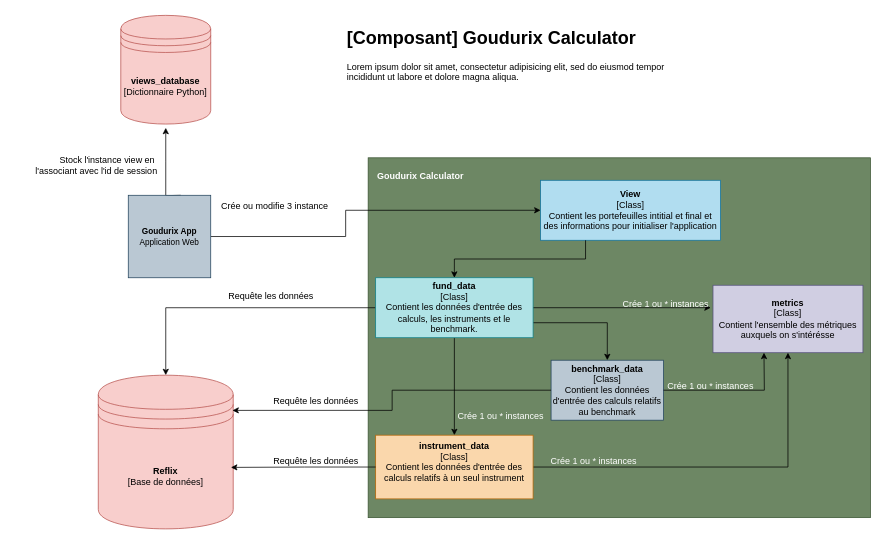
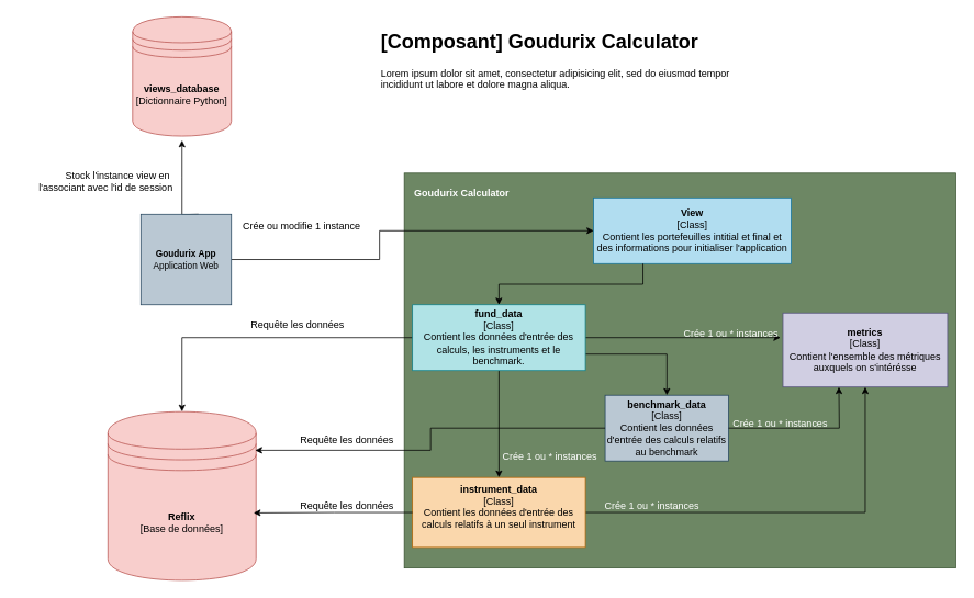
  <mxCell id="0" />
  <mxCell id="1" parent="0" />
  <mxCell id="2" value="" style="rounded=0;whiteSpace=wrap;html=1;fillColor=#6d8764;fontColor=#ffffff;strokeColor=#3A5431;" vertex="1" parent="1"><mxGeometry x="490" y="210" width="670" height="480" as="geometry" /></mxCell>
  <mxCell id="3" value="&lt;font style=&quot;color: rgb(255, 255, 255);&quot;&gt;&lt;b&gt;Goudurix Calculator&lt;/b&gt;&lt;/font&gt;" style="text;html=1;align=center;verticalAlign=middle;whiteSpace=wrap;rounded=0;" vertex="1" parent="1"><mxGeometry x="490" y="220" width="140" height="30" as="geometry" /></mxCell>
  <mxCell id="4" style="edgeStyle=orthogonalEdgeStyle;rounded=0;orthogonalLoop=1;jettySize=auto;html=1;entryX=0;entryY=0.5;entryDx=0;entryDy=0;" edge="1" parent="1" source="6" target="7"><mxGeometry relative="1" as="geometry"><Array as="points"><mxPoint y="315" x="460" /><mxPoint y="280" x="460" /></Array></mxGeometry></mxCell>
  <mxCell id="5" style="edgeStyle=orthogonalEdgeStyle;rounded=0;orthogonalLoop=1;jettySize=auto;html=1;" edge="1" parent="1"><mxGeometry relative="1" as="geometry"><mxPoint x="220" y="170" as="targetPoint" /><mxPoint x="240" y="260" as="sourcePoint" /></mxGeometry></mxCell>
  <mxCell id="6" value="&lt;b&gt;&lt;font style=&quot;font-size: 11px;&quot;&gt;Goudurix App&lt;/font&gt;&lt;/b&gt;&lt;div&gt;&lt;font style=&quot;font-size: 11px;&quot;&gt;Application Web&lt;/font&gt;&lt;/div&gt;" style="whiteSpace=wrap;html=1;aspect=fixed;fillColor=#bac8d3;strokeColor=#23445d;" vertex="1" parent="1"><mxGeometry x="170" y="260" width="110" height="110" as="geometry" /></mxCell>
  <mxCell id="7" value="&lt;b&gt;View&lt;/b&gt;&lt;div&gt;[Class]&lt;/div&gt;&lt;div&gt;Contient les portefeuilles intitial et final et des informations pour initialiser l'application&lt;/div&gt;" style="rounded=0;whiteSpace=wrap;html=1;fillColor=#b1ddf0;strokeColor=#10739e;" vertex="1" parent="1"><mxGeometry x="720" y="240" width="240" height="80" as="geometry" /></mxCell>
- <mxCell id="8" value="Crée ou modifie 3 instance" style="text;html=1;align=center;verticalAlign=middle;resizable=0;points=[];autosize=1;strokeColor=none;fillColor=none;" vertex="1" parent="1"><mxGeometry x="280" y="260" width="170" height="30" as="geometry" /></mxCell>
+ <mxCell id="8" value="Crée ou modifie 1 instance" style="text;html=1;align=center;verticalAlign=middle;resizable=0;points=[];autosize=1;strokeColor=none;fillColor=none;" vertex="1" parent="1"><mxGeometry x="280" y="260" width="170" height="30" as="geometry" /></mxCell>
  <mxCell id="9" value="" style="edgeStyle=orthogonalEdgeStyle;rounded=0;orthogonalLoop=1;jettySize=auto;html=1;entryX=-0.015;entryY=0.333;entryDx=0;entryDy=0;entryPerimeter=0;" edge="1" parent="1" source="13" target="14"><mxGeometry relative="1" as="geometry" /></mxCell>
  <mxCell id="10" value="" style="edgeStyle=orthogonalEdgeStyle;rounded=0;orthogonalLoop=1;jettySize=auto;html=1;" edge="1" parent="1" source="13" target="16"><mxGeometry relative="1" as="geometry" /></mxCell>
  <mxCell id="11" value="" style="edgeStyle=orthogonalEdgeStyle;rounded=0;orthogonalLoop=1;jettySize=auto;html=1;exitX=1;exitY=0.75;exitDx=0;exitDy=0;" edge="1" parent="1" source="13" target="17"><mxGeometry relative="1" as="geometry" /></mxCell>
  <mxCell id="12" style="edgeStyle=orthogonalEdgeStyle;rounded=0;orthogonalLoop=1;jettySize=auto;html=1;entryX=0.5;entryY=0;entryDx=0;entryDy=0;" edge="1" parent="1" source="13" target="19"><mxGeometry relative="1" as="geometry"><Array as="points"><mxPoint x="220" y="410" /></Array></mxGeometry></mxCell>
  <mxCell id="13" value="&lt;b&gt;fund_data&lt;/b&gt;&lt;div&gt;[Class]&lt;/div&gt;&lt;div&gt;Contient les données d'entrée des calculs, les instruments et le benchmark.&lt;/div&gt;" style="rounded=0;whiteSpace=wrap;html=1;fillColor=#b0e3e6;strokeColor=#0e8088;" vertex="1" parent="1"><mxGeometry x="500" y="370" width="210" height="80" as="geometry" /></mxCell>
  <mxCell id="14" value="&lt;b&gt;metrics&lt;/b&gt;&lt;br&gt;&lt;div&gt;[Class]&lt;/div&gt;&lt;div&gt;Contient l'ensemble des métriques auxquels on s'intérésse&lt;/div&gt;" style="rounded=0;whiteSpace=wrap;html=1;fillColor=#d0cee2;strokeColor=#56517e;" vertex="1" parent="1"><mxGeometry x="950" y="380" width="200" height="90" as="geometry" /></mxCell>
  <mxCell id="15" style="edgeStyle=orthogonalEdgeStyle;rounded=0;orthogonalLoop=1;jettySize=auto;html=1;exitX=1;exitY=0.5;exitDx=0;exitDy=0;" edge="1" parent="1" source="16" target="14"><mxGeometry relative="1" as="geometry" /></mxCell>
  <mxCell id="16" value="&lt;b&gt;instrument_data&lt;/b&gt;&lt;div&gt;[Class]&lt;b&gt;&lt;br&gt;&lt;/b&gt;&lt;div&gt;Contient les données d'entrée des calculs relatifs à un seul instrument&lt;br&gt;&lt;div&gt;&lt;br&gt;&lt;/div&gt;&lt;/div&gt;&lt;/div&gt;" style="rounded=0;whiteSpace=wrap;html=1;fillColor=#fad7ac;strokeColor=#b46504;" vertex="1" parent="1"><mxGeometry x="500" y="580" width="210" height="85" as="geometry" /></mxCell>
  <mxCell id="17" value="&lt;b&gt;benchmark_data&lt;/b&gt;&lt;div&gt;[Class]&lt;/div&gt;&lt;div&gt;Contient les données d'entrée des calculs relatifs au benchmark&lt;/div&gt;" style="rounded=0;whiteSpace=wrap;html=1;fillColor=#bac8d3;strokeColor=#23445d;" vertex="1" parent="1"><mxGeometry x="734" y="480" width="150" height="80" as="geometry" /></mxCell>
  <mxCell id="18" style="edgeStyle=orthogonalEdgeStyle;rounded=0;orthogonalLoop=1;jettySize=auto;html=1;" edge="1" parent="1" source="17"><mxGeometry relative="1" as="geometry"><mxPoint x="1018" y="470" as="targetPoint" /></mxGeometry></mxCell>
  <mxCell id="19" value="&lt;b&gt;Reflix&lt;/b&gt;&lt;div&gt;[Base de données]&lt;/div&gt;" style="shape=datastore;whiteSpace=wrap;html=1;fillColor=#f8cecc;strokeColor=#b85450;" vertex="1" parent="1"><mxGeometry x="130" y="500" width="180" height="205" as="geometry" /></mxCell>
  <mxCell id="20" style="edgeStyle=orthogonalEdgeStyle;rounded=0;orthogonalLoop=1;jettySize=auto;html=1;entryX=0.994;entryY=0.229;entryDx=0;entryDy=0;entryPerimeter=0;" edge="1" parent="1" source="17" target="19"><mxGeometry relative="1" as="geometry" /></mxCell>
  <mxCell id="21" style="edgeStyle=orthogonalEdgeStyle;rounded=0;orthogonalLoop=1;jettySize=auto;html=1;entryX=0.983;entryY=0.6;entryDx=0;entryDy=0;entryPerimeter=0;" edge="1" parent="1" source="16" target="19"><mxGeometry relative="1" as="geometry" /></mxCell>
  <mxCell id="22" value="&lt;b&gt;views_database&lt;/b&gt;&lt;br&gt;&lt;div&gt;[Dictionnaire Python]&lt;/div&gt;" style="shape=datastore;whiteSpace=wrap;html=1;fillColor=#f8cecc;strokeColor=#b85450;" vertex="1" parent="1"><mxGeometry x="160" y="20" width="120" height="145" as="geometry" /></mxCell>
  <mxCell id="23" value="Stock l'instance view en&amp;nbsp;&lt;div&gt;l'associant avec l'id de session&lt;/div&gt;" style="text;html=1;align=right;verticalAlign=middle;resizable=0;points=[];autosize=1;strokeColor=none;fillColor=none;" vertex="1" parent="1"><mxGeometry x="20" y="200" width="190" height="40" as="geometry" /></mxCell>
  <mxCell id="24" value="Requête les données" style="text;html=1;align=center;verticalAlign=middle;resizable=0;points=[];autosize=1;strokeColor=none;fillColor=none;" vertex="1" parent="1"><mxGeometry x="290" y="380" width="140" height="30" as="geometry" /></mxCell>
  <mxCell id="25" value="Requête les données" style="text;html=1;align=center;verticalAlign=middle;resizable=0;points=[];autosize=1;strokeColor=none;fillColor=none;" vertex="1" parent="1"><mxGeometry x="350" y="520" width="140" height="30" as="geometry" /></mxCell>
  <mxCell id="26" value="Requête les données" style="text;html=1;align=center;verticalAlign=middle;resizable=0;points=[];autosize=1;strokeColor=none;fillColor=none;" vertex="1" parent="1"><mxGeometry x="350" y="600" width="140" height="30" as="geometry" /></mxCell>
  <mxCell id="27" style="edgeStyle=orthogonalEdgeStyle;rounded=0;orthogonalLoop=1;jettySize=auto;html=1;entryX=0.5;entryY=0;entryDx=0;entryDy=0;exitX=0.25;exitY=1;exitDx=0;exitDy=0;" edge="1" parent="1" source="7" target="13"><mxGeometry relative="1" as="geometry" /></mxCell>
  <mxCell id="28" value="Crée 1 ou * instances" style="text;html=1;align=center;verticalAlign=middle;whiteSpace=wrap;rounded=0;fontColor=#FFFFFF;" vertex="1" parent="1"><mxGeometry x="600" y="540" width="134" height="30" as="geometry" /></mxCell>
  <mxCell id="29" value="Crée 1 ou * instances" style="text;html=1;align=center;verticalAlign=middle;whiteSpace=wrap;rounded=0;fontColor=#FFFFFF;" vertex="1" parent="1"><mxGeometry x="724" y="600" width="134" height="30" as="geometry" /></mxCell>
  <mxCell id="30" value="Crée 1 ou * instances" style="text;html=1;align=center;verticalAlign=middle;whiteSpace=wrap;rounded=0;fontColor=#FFFFFF;" vertex="1" parent="1"><mxGeometry x="820" y="390" width="134" height="30" as="geometry" /></mxCell>
  <mxCell id="31" value="Crée 1 ou * instances" style="text;html=1;align=center;verticalAlign=middle;whiteSpace=wrap;rounded=0;fontColor=#FFFFFF;" vertex="1" parent="1"><mxGeometry x="880" y="500" width="134" height="30" as="geometry" /></mxCell>
  <mxCell id="32" value="&lt;h1 style=&quot;margin-top: 0px;&quot;&gt;[Composant] Goudurix Calculator&lt;/h1&gt;&lt;p&gt;Lorem ipsum dolor sit amet, consectetur adipisicing elit, sed do eiusmod tempor incididunt ut labore et dolore magna aliqua.&lt;/p&gt;" style="text;html=1;whiteSpace=wrap;overflow=hidden;rounded=0;" vertex="1" parent="1"><mxGeometry y="30" width="470" height="120" as="geometry" x="460" /></mxCell>
